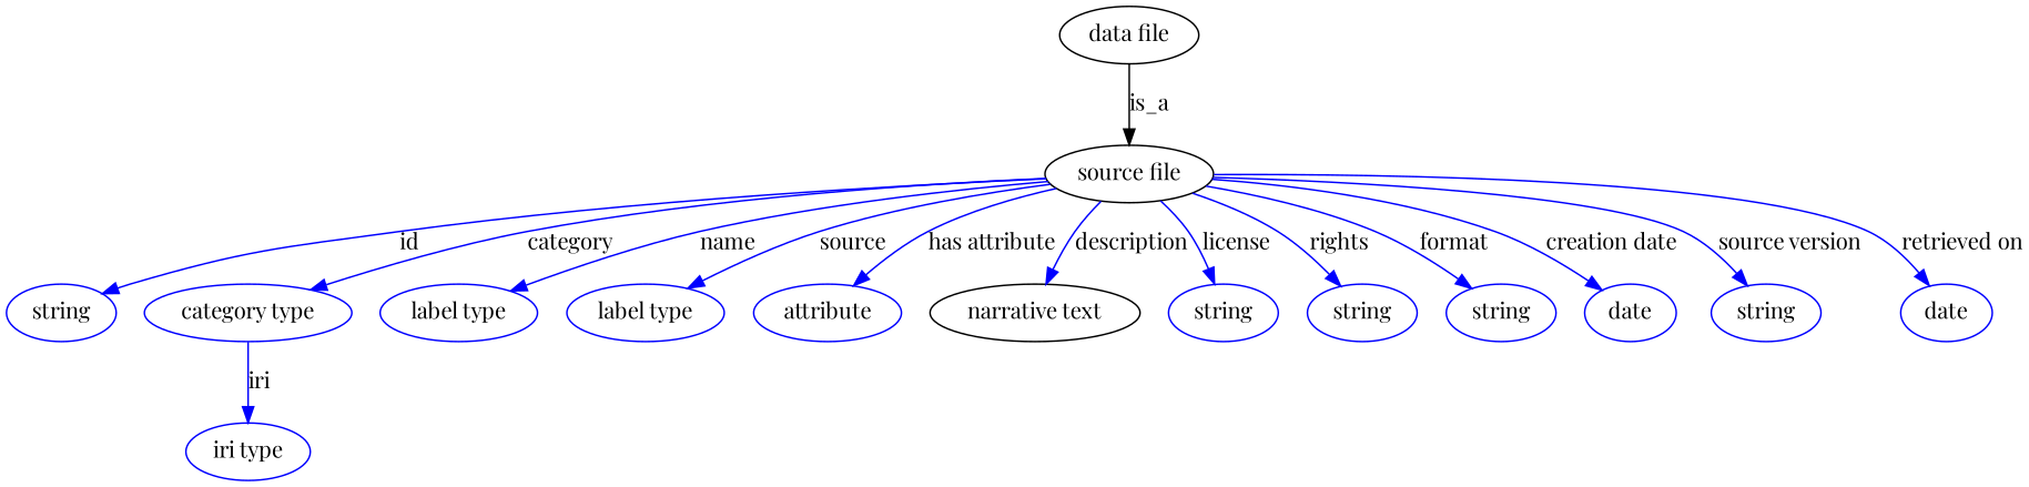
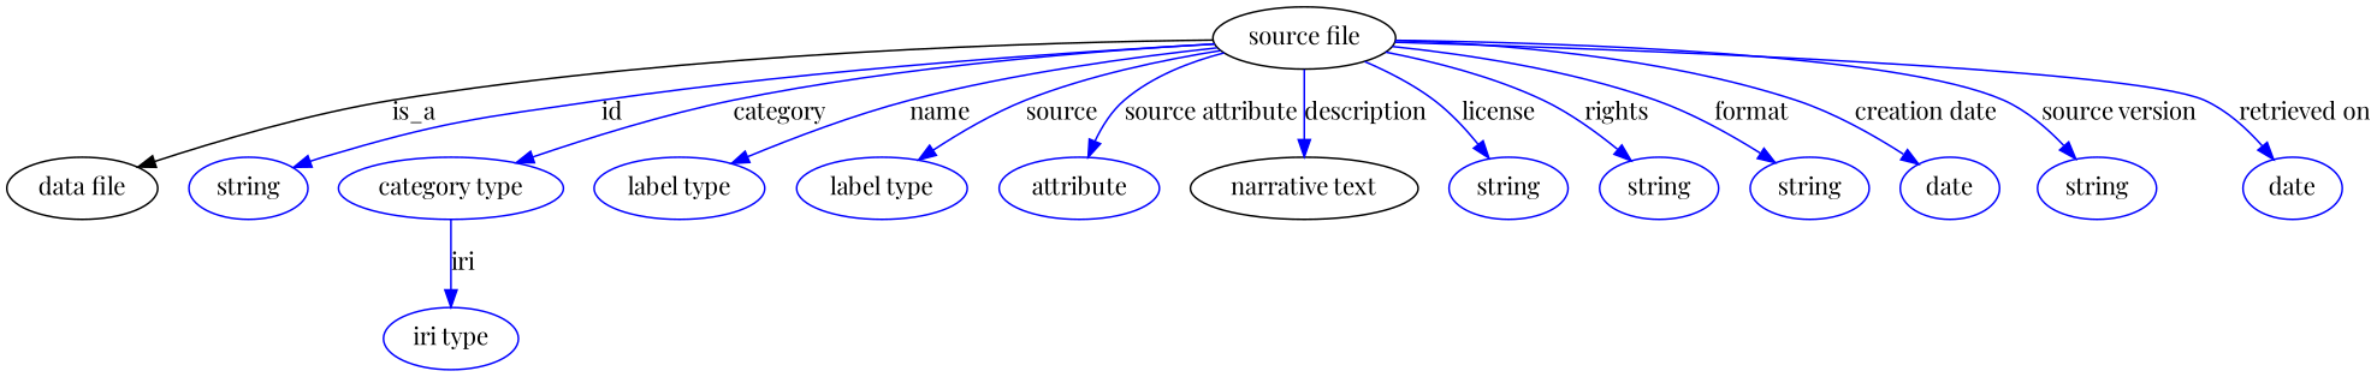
  digraph {
    fontname="Playfair Display"
    node [fontname="Playfair Display" color=blue]
    edge [fontname="Playfair Display" color=blue style=solid]
    n1 [height=0.5 label="source file" width=1.336 color=""]
    "data file" [height=0.5 width=1.1013 color=""]
    n3 [height=0.5 label=string width=0.84854]
    n4 [height=0.5 label="category type" width=1.6249]
    n5 [height=0.5 label="label type" width=1.2638]
    n6 [height=0.5 label="label type" width=1.2638]
    n7 [height=0.5 label=attribute width=1.1193]
    n8 [color=black height=0.5 label="narrative text" width=1.6068]
    n9 [height=0.5 label=string width=0.84854]
    n10 [height=0.5 label=string width=0.84854]
    n11 [height=0.5 label=string width=0.84854]
    n12 [height=0.5 label=date width=0.75]
    n13 [height=0.5 label=string width=0.84854]
    n14 [height=0.5 label=date width=0.75]
    n15 [height=0.5 label="iri type" width=1.011]
-   "data file" -> n1 [label=is_a color="" style=""]
+   n1 -> "data file" [label=is_a color="" style=""]
    n1 -> n3 [label=id]
    n1 -> n4 [label=category]
    n1 -> n5 [label=name]
    n1 -> n6 [label=source]
-   n1 -> n7 [label="has attribute"]
+   n1 -> n7 [label="source attribute"]
    n1 -> n8 [label=description]
    n1 -> n9 [label=license]
    n1 -> n10 [label=rights]
    n1 -> n11 [label=format]
    n1 -> n12 [label="creation date"]
    n1 -> n13 [label="source version"]
    n1 -> n14 [label="retrieved on"]
    n4 -> n15 [label=iri]
  }
